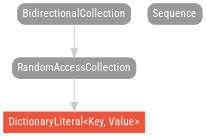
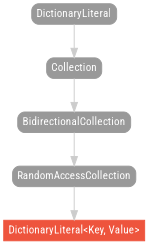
  strict digraph {
    fontname="Roboto Condensed"
    node [color="#999999" fillcolor="#999999" fontcolor=white fontname="Roboto Condensed" fontsize=12 margin="0.07,0.05" shape=box style="filled,rounded"]
    edge [color="#cccccc" fontname="Roboto Condensed"]
    "DictionaryLiteral<Key, Value>" [color="#ee543d" fillcolor="#ee543d" height=0.3 style=filled]
    BidirectionalCollection [height=0.3]
    RandomAccessCollection [height=0.3]
-   Sequence [height=0.3]
+   Collection [height=0.3]
+   Sequence [height=0.3 label=DictionaryLiteral]
    subgraph sub_1 {
      rank=max
      "DictionaryLiteral<Key, Value>"
    }
    BidirectionalCollection -> RandomAccessCollection
    RandomAccessCollection -> "DictionaryLiteral<Key, Value>"
+   Collection -> BidirectionalCollection
+   Sequence -> Collection
  }
